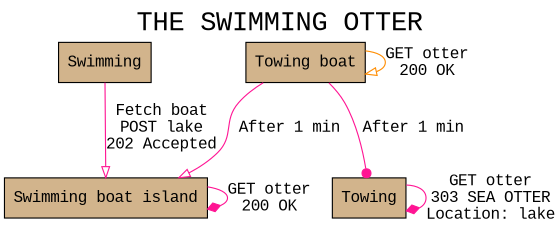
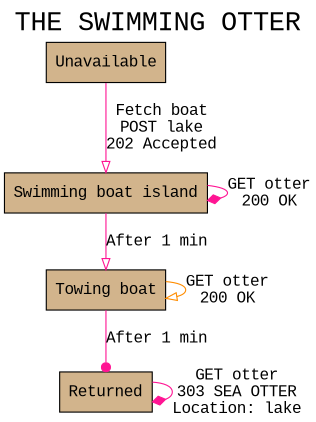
  digraph {
    fontname="Liberation Mono"
    fontsize=24
    label="THE SWIMMING OTTER"
    labelloc=t
    node [fillcolor=tan fontname="Liberation Mono" shape=box style=filled]
    edge [arrowhead=onormal color=deeppink fontname="Liberation Mono"]
-   n1 [label=Swimming]
+   n1 [label=Unavailable]
    n2 [label="Swimming boat island"]
    n3 [bgcolor=black label="Towing boat"]
-   n4 [label=Towing]
+   n4 [label=Returned]
    n1 -> n2 [label="Fetch boat\nPOST lake\n202 Accepted"]
    n2 -> n2 [arrowhead=diamond label="GET otter\n200 OK"]
-   n3 -> n2 [label="After 1 min"]
+   n2 -> n3 [label="After 1 min"]
    n3 -> n3 [color=darkorange label="GET otter\n200 OK"]
    n3 -> n4 [arrowhead=dot label="After 1 min"]
    n4 -> n4 [arrowhead=diamond label="GET otter\n303 SEA OTTER\nLocation: lake"]
  }
